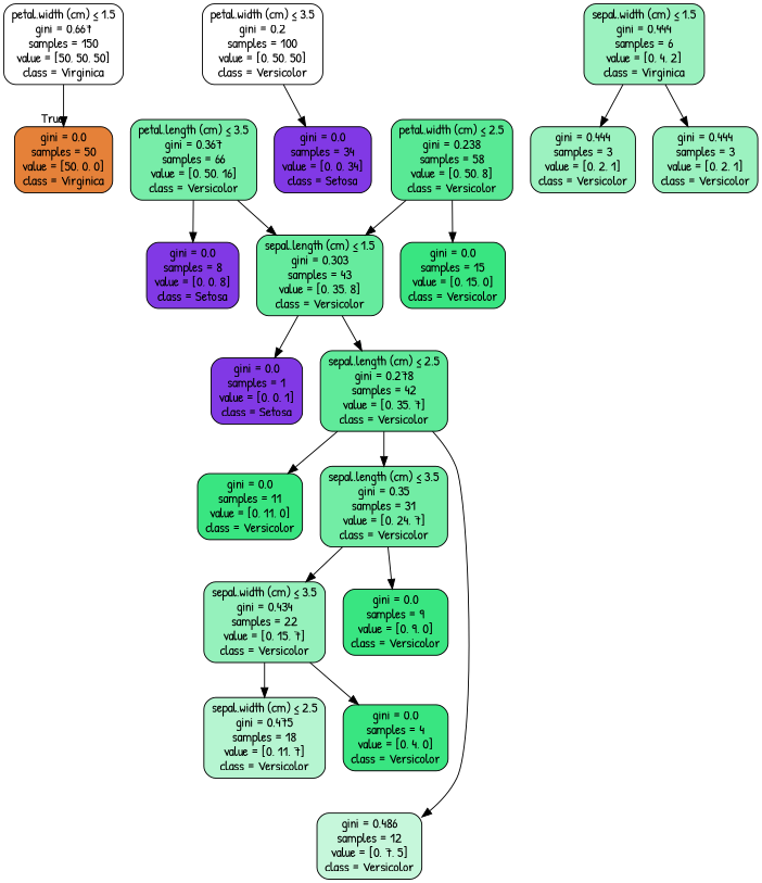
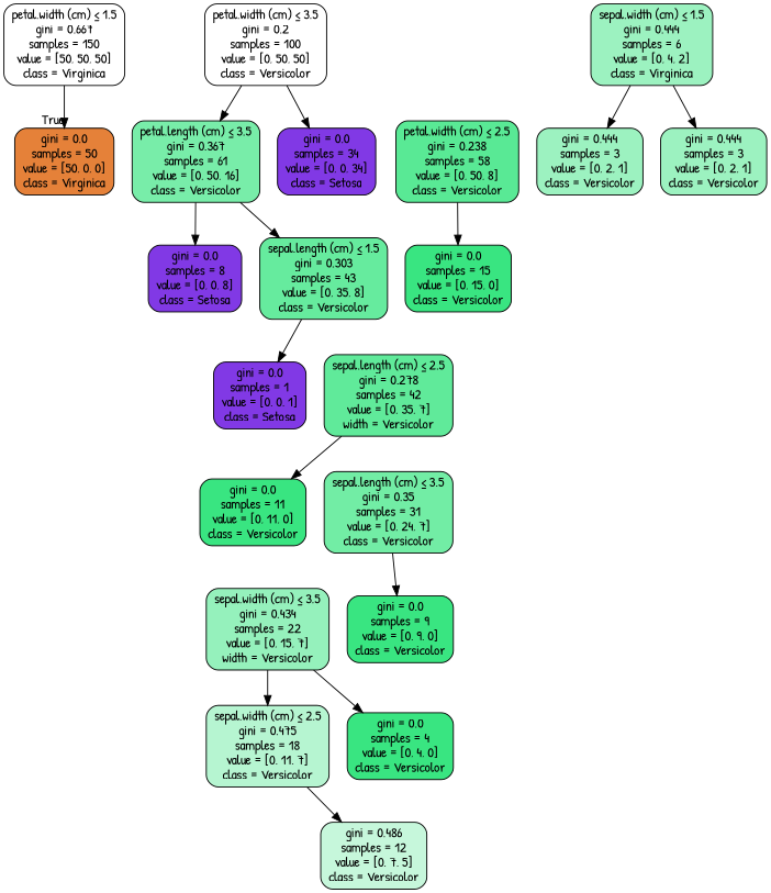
  digraph {
    fontname="Patrick Hand"
    node [color=black fillcolor="#39e581ff" fontname="Patrick Hand" shape=box style="filled, rounded"]
    edge [fontname="Patrick Hand"]
    n1 [fillcolor="#e5813900" label=<petal.width (cm) &le; 1.5<br/>gini = 0.667<br/>samples = 150<br/>value = [50, 50, 50]<br/>class = Virginica>]
    n2 [fillcolor="#e58139ff" label=<gini = 0.0<br/>samples = 50<br/>value = [50, 0, 0]<br/>class = Virginica>]
    n3 [fillcolor="#39e58100" label=<petal.width (cm) &le; 3.5<br/>gini = 0.2<br/>samples = 100<br/>value = [0, 50, 50]<br/>class = Versicolor>]
-   n4 [fillcolor="#39e581ad" label=<petal.length (cm) &le; 3.5<br/>gini = 0.367<br/>samples = 66<br/>value = [0, 50, 16]<br/>class = Versicolor>]
+   n4 [fillcolor="#39e581ad" label=<petal.length (cm) &le; 3.5<br/>gini = 0.367<br/>samples = 61<br/>value = [0, 50, 16]<br/>class = Versicolor>]
    n5 [fillcolor="#8139e5ff" label=<gini = 0.0<br/>samples = 34<br/>value = [0, 0, 34]<br/>class = Setosa>]
    n6 [fillcolor="#8139e5ff" label=<gini = 0.0<br/>samples = 8<br/>value = [0, 0, 8]<br/>class = Setosa>]
    n7 [fillcolor="#39e581c5" label=<sepal.length (cm) &le; 1.5<br/>gini = 0.303<br/>samples = 43<br/>value = [0, 35, 8]<br/>class = Versicolor>]
    n8 [fillcolor="#39e581d6" label=<petal.width (cm) &le; 2.5<br/>gini = 0.238<br/>samples = 58<br/>value = [0, 50, 8]<br/>class = Versicolor>]
    n9 [label=<gini = 0.0<br/>samples = 15<br/>value = [0, 15, 0]<br/>class = Versicolor>]
    n10 [fillcolor="#8139e5ff" label=<gini = 0.0<br/>samples = 1<br/>value = [0, 0, 1]<br/>class = Setosa>]
-   n11 [fillcolor="#39e581cc" label=<sepal.length (cm) &le; 2.5<br/>gini = 0.278<br/>samples = 42<br/>value = [0, 35, 7]<br/>class = Versicolor>]
+   n11 [fillcolor="#39e581cc" label=<sepal.length (cm) &le; 2.5<br/>gini = 0.278<br/>samples = 42<br/>value = [0, 35, 7]<br/>width = Versicolor>]
    n12 [label=<gini = 0.0<br/>samples = 11<br/>value = [0, 11, 0]<br/>class = Versicolor>]
    n13 [fillcolor="#39e581b5" label=<sepal.length (cm) &le; 3.5<br/>gini = 0.35<br/>samples = 31<br/>value = [0, 24, 7]<br/>class = Versicolor>]
-   n14 [fillcolor="#39e58188" label=<sepal.width (cm) &le; 3.5<br/>gini = 0.434<br/>samples = 22<br/>value = [0, 15, 7]<br/>class = Versicolor>]
+   n14 [fillcolor="#39e58188" label=<sepal.width (cm) &le; 3.5<br/>gini = 0.434<br/>samples = 22<br/>value = [0, 15, 7]<br/>width = Versicolor>]
    n15 [label=<gini = 0.0<br/>samples = 9<br/>value = [0, 9, 0]<br/>class = Versicolor>]
    n16 [fillcolor="#39e5815d" label=<sepal.width (cm) &le; 2.5<br/>gini = 0.475<br/>samples = 18<br/>value = [0, 11, 7]<br/>class = Versicolor>]
    n17 [label=<gini = 0.0<br/>samples = 4<br/>value = [0, 4, 0]<br/>class = Versicolor>]
    n18 [fillcolor="#39e58149" label=<gini = 0.486<br/>samples = 12<br/>value = [0, 7, 5]<br/>class = Versicolor>]
    n19 [fillcolor="#39e5817f" label=<sepal.width (cm) &le; 1.5<br/>gini = 0.444<br/>samples = 6<br/>value = [0, 4, 2]<br/>class = Virginica>]
    n20 [fillcolor="#39e5817f" label=<gini = 0.444<br/>samples = 3<br/>value = [0, 2, 1]<br/>class = Versicolor>]
    n21 [fillcolor="#39e5817f" label=<gini = 0.444<br/>samples = 3<br/>value = [0, 2, 1]<br/>class = Versicolor>]
    n1 -> n2 [headlabel=True labelangle=45 labeldistance=2.5]
+   n3 -> n4
    n3 -> n5
    n4 -> n6
    n4 -> n7
    n7 -> n10
-   n7 -> n11
-   n8 -> n7
    n8 -> n9
    n11 -> n12
-   n11 -> n13
-   n13 -> n14
    n13 -> n15
    n14 -> n16
    n14 -> n17
-   n11 -> n18
+   n16 -> n18
    n19 -> n20
    n19 -> n21
  }
